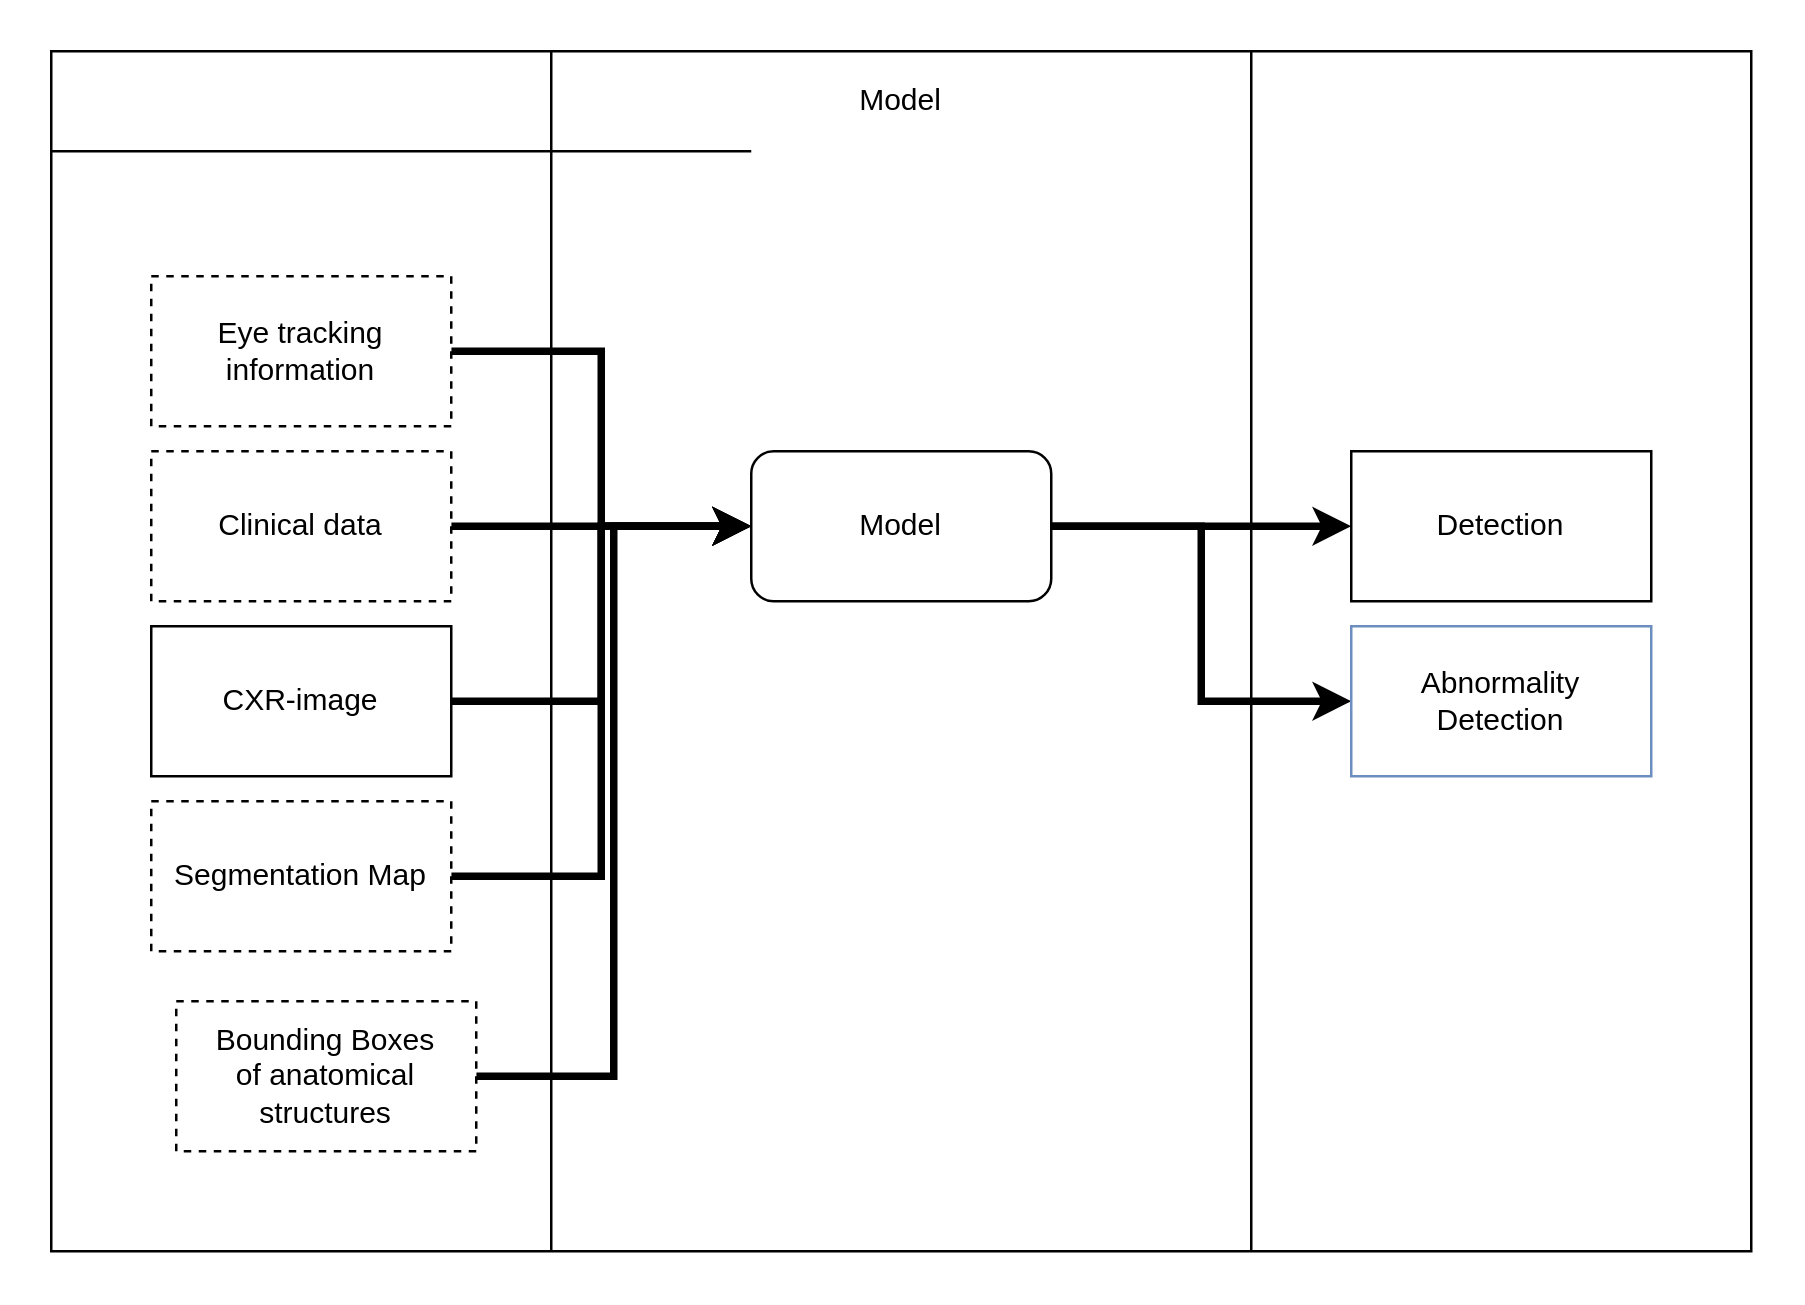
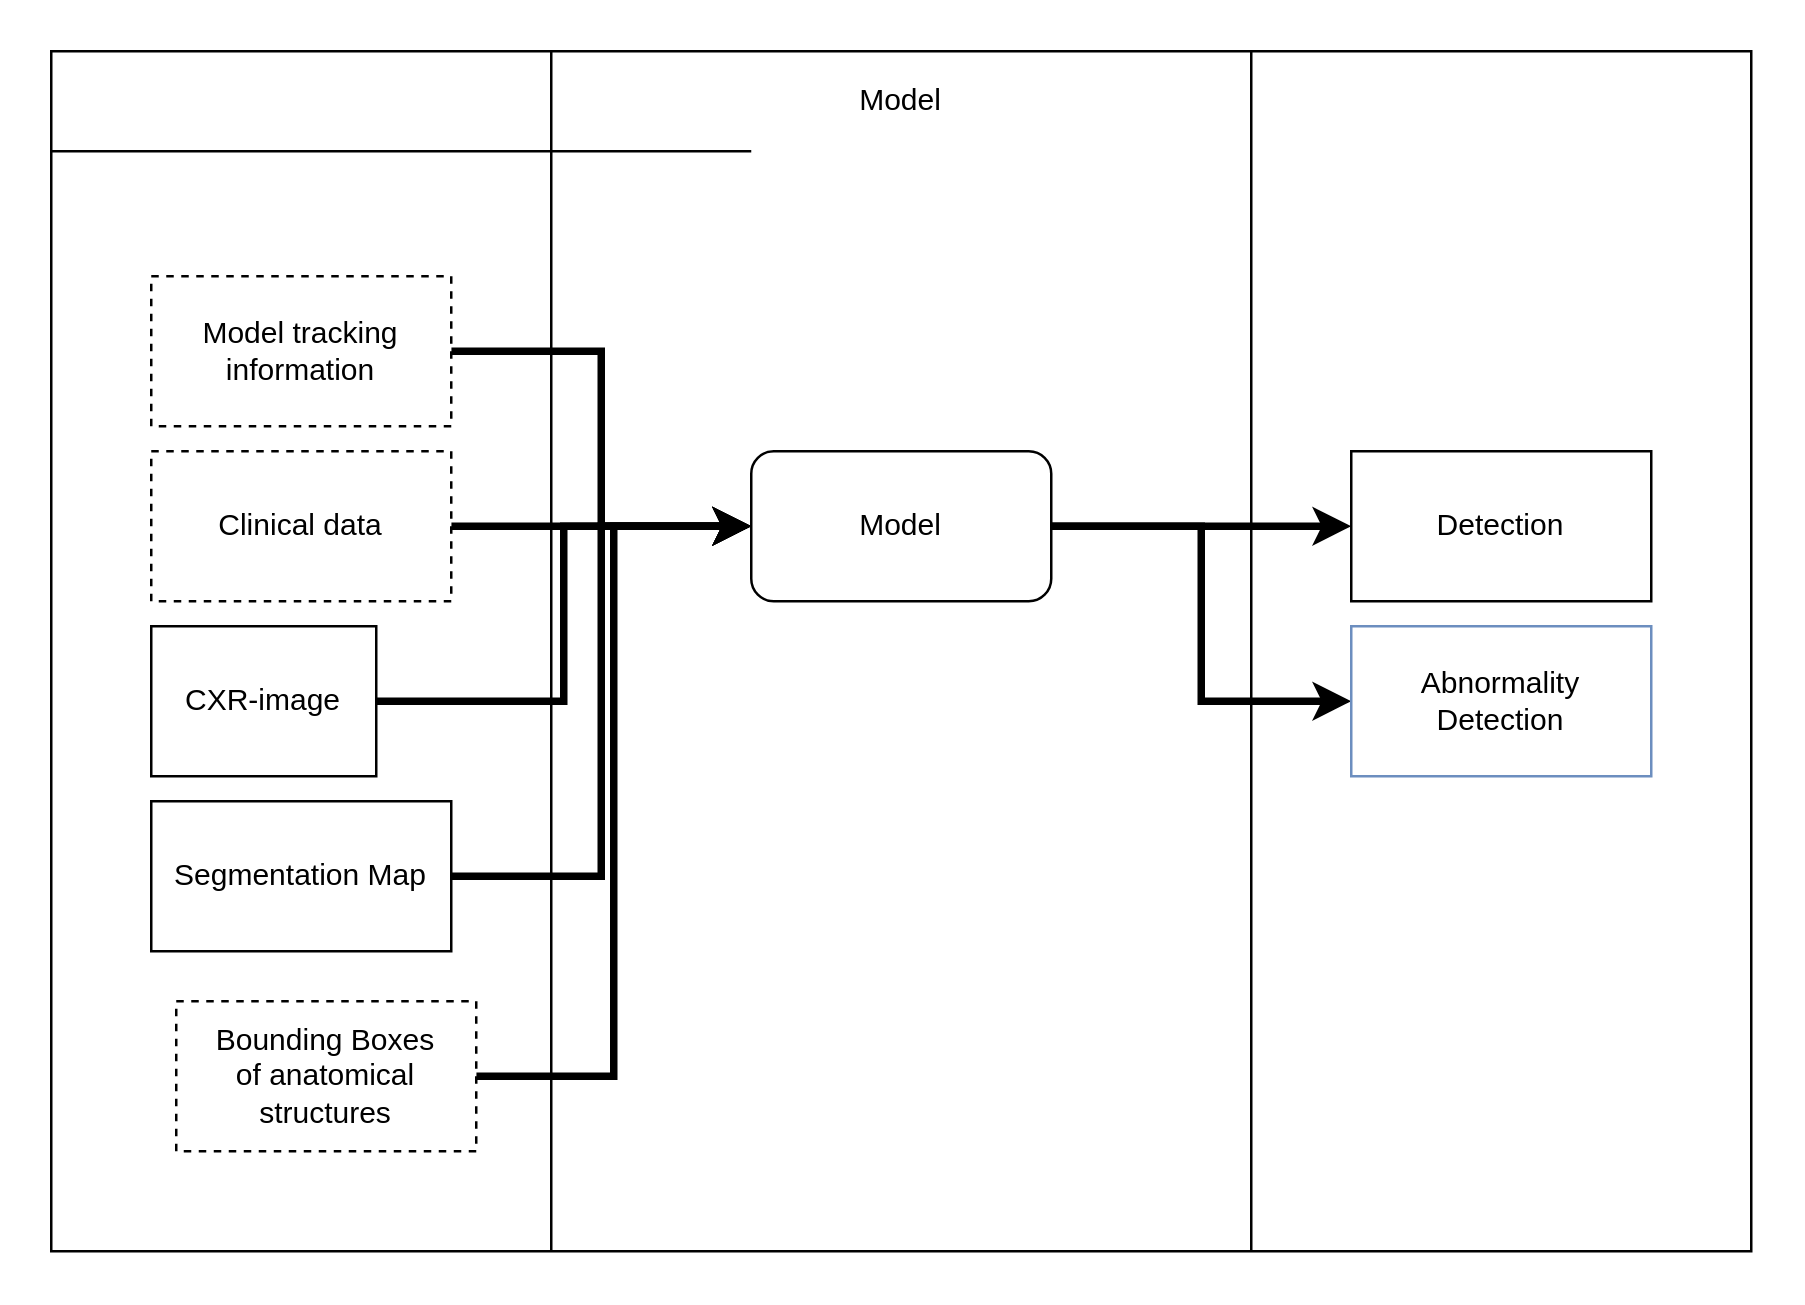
  <mxCell id="0" />
  <mxCell id="1" parent="0" />
  <mxCell id="2" value="" style="shape=table;html=1;whiteSpace=wrap;startSize=0;container=1;collapsible=0;childLayout=tableLayout;" parent="1" vertex="1"><mxGeometry x="20" y="20" width="680" height="480" as="geometry" /></mxCell>
  <mxCell id="3" value="" style="shape=partialRectangle;html=1;whiteSpace=wrap;collapsible=0;dropTarget=0;pointerEvents=0;fillColor=none;top=0;left=0;bottom=0;right=0;points=[[0,0.5],[1,0.5]];portConstraint=eastwest;" parent="2" vertex="1"><mxGeometry width="680" height="40" as="geometry" /></mxCell>
  <mxCell id="4" value="Model" style="shape=partialRectangle;html=1;whiteSpace=wrap;connectable=0;fillColor=none;top=0;left=0;bottom=0;right=0;overflow=hidden;pointerEvents=1;" parent="3" vertex="1"><mxGeometry x="200" width="280" height="40" as="geometry"><mxRectangle width="280" height="40" as="alternateBounds" /></mxGeometry></mxCell>
  <mxCell id="5" value="" style="shape=partialRectangle;html=1;whiteSpace=wrap;collapsible=0;dropTarget=0;pointerEvents=0;fillColor=none;top=0;left=0;bottom=0;right=0;points=[[0,0.5],[1,0.5]];portConstraint=eastwest;" parent="2" vertex="1"><mxGeometry y="40" width="680" height="440" as="geometry" /></mxCell>
  <mxCell id="6" value="" style="shape=partialRectangle;html=1;whiteSpace=wrap;connectable=0;fillColor=none;top=0;left=0;bottom=0;right=0;overflow=hidden;pointerEvents=1;" parent="5" vertex="1"><mxGeometry width="200" height="440" as="geometry"><mxRectangle width="200" height="440" as="alternateBounds" /></mxGeometry></mxCell>
  <mxCell id="7" value="" style="shape=partialRectangle;html=1;whiteSpace=wrap;connectable=0;fillColor=none;top=0;left=0;bottom=0;right=0;overflow=hidden;pointerEvents=1;strokeColor=none;" parent="5" vertex="1"><mxGeometry x="200" width="280" height="440" as="geometry"><mxRectangle width="280" height="440" as="alternateBounds" /></mxGeometry></mxCell>
  <mxCell id="8" value="" style="shape=partialRectangle;html=1;whiteSpace=wrap;connectable=0;fillColor=none;top=0;left=0;bottom=0;right=0;overflow=hidden;pointerEvents=1;" parent="5" vertex="1"><mxGeometry x="480" width="200" height="440" as="geometry"><mxRectangle width="200" height="440" as="alternateBounds" /></mxGeometry></mxCell>
  <mxCell id="9" style="edgeStyle=orthogonalEdgeStyle;rounded=0;orthogonalLoop=1;jettySize=auto;html=1;strokeWidth=3;" parent="1" source="11" target="18" edge="1"><mxGeometry relative="1" as="geometry" /></mxCell>
  <mxCell id="10" style="edgeStyle=orthogonalEdgeStyle;rounded=0;orthogonalLoop=1;jettySize=auto;html=1;entryX=0;entryY=0.5;entryDx=0;entryDy=0;strokeWidth=3;" parent="1" source="11" target="19" edge="1"><mxGeometry relative="1" as="geometry" /></mxCell>
  <mxCell id="11" value="Model" style="rounded=1;whiteSpace=wrap;html=1;" parent="1" vertex="1"><mxGeometry x="300" y="180" width="120" height="60" as="geometry" /></mxCell>
  <mxCell id="12" style="edgeStyle=orthogonalEdgeStyle;rounded=0;orthogonalLoop=1;jettySize=auto;html=1;exitX=1;exitY=0.5;exitDx=0;exitDy=0;entryX=0;entryY=0.5;entryDx=0;entryDy=0;strokeWidth=3;" parent="1" source="13" target="11" edge="1"><mxGeometry relative="1" as="geometry" /></mxCell>
- <mxCell id="13" value="Eye tracking information" style="rounded=0;whiteSpace=wrap;html=1;dashed=1;" parent="1" vertex="1"><mxGeometry x="60" y="110" width="120" height="60" as="geometry" /></mxCell>
+ <mxCell id="13" value="Model tracking information" style="rounded=0;whiteSpace=wrap;html=1;dashed=1;" parent="1" vertex="1"><mxGeometry x="60" y="110" width="120" height="60" as="geometry" /></mxCell>
  <mxCell id="14" style="edgeStyle=orthogonalEdgeStyle;rounded=0;orthogonalLoop=1;jettySize=auto;html=1;exitX=1;exitY=0.5;exitDx=0;exitDy=0;strokeWidth=3;" parent="1" source="15" edge="1"><mxGeometry relative="1" as="geometry"><mxPoint x="300" y="210" as="targetPoint" /></mxGeometry></mxCell>
  <mxCell id="15" value="Clinical data" style="rounded=0;whiteSpace=wrap;html=1;dashed=1;" parent="1" vertex="1"><mxGeometry x="60" y="180" width="120" height="60" as="geometry" /></mxCell>
  <mxCell id="16" style="edgeStyle=orthogonalEdgeStyle;rounded=0;orthogonalLoop=1;jettySize=auto;html=1;exitX=1;exitY=0.5;exitDx=0;exitDy=0;entryX=0;entryY=0.5;entryDx=0;entryDy=0;strokeWidth=3;" parent="1" source="17" target="11" edge="1"><mxGeometry relative="1" as="geometry" /></mxCell>
- <mxCell id="17" value="CXR-image" style="rounded=0;whiteSpace=wrap;html=1;" parent="1" vertex="1"><mxGeometry x="60" y="250" width="120" height="60" as="geometry" /></mxCell>
+ <mxCell id="17" value="CXR-image" style="rounded=0;whiteSpace=wrap;html=1;" parent="1" vertex="1"><mxGeometry x="60" y="250" width="90" height="60" as="geometry" /></mxCell>
  <mxCell id="18" value="Detection" style="rounded=0;whiteSpace=wrap;html=1;" parent="1" vertex="1"><mxGeometry x="540" y="180" width="120" height="60" as="geometry" /></mxCell>
  <mxCell id="19" value="Abnormality &lt;br&gt;Detection" style="rounded=0;whiteSpace=wrap;html=1;fillColor=#ffffff;strokeColor=#6c8ebf;" parent="1" vertex="1"><mxGeometry x="540" y="250" width="120" height="60" as="geometry" /></mxCell>
  <mxCell id="20" style="edgeStyle=orthogonalEdgeStyle;rounded=0;orthogonalLoop=1;jettySize=auto;html=1;entryX=0;entryY=0.5;entryDx=0;entryDy=0;strokeWidth=3;" parent="1" source="21" target="11" edge="1"><mxGeometry relative="1" as="geometry" /></mxCell>
- <mxCell id="21" value="Segmentation Map" style="rounded=0;whiteSpace=wrap;html=1;dashed=1;" parent="1" vertex="1"><mxGeometry x="60" y="320" width="120" height="60" as="geometry" /></mxCell>
+ <mxCell id="21" value="Segmentation Map" style="rounded=0;whiteSpace=wrap;html=1;dashed=0;" parent="1" vertex="1"><mxGeometry x="60" y="320" width="120" height="60" as="geometry" /></mxCell>
  <mxCell id="22" style="edgeStyle=orthogonalEdgeStyle;rounded=0;orthogonalLoop=1;jettySize=auto;html=1;entryX=0;entryY=0.5;entryDx=0;entryDy=0;strokeWidth=3;" parent="1" source="23" target="11" edge="1"><mxGeometry relative="1" as="geometry" /></mxCell>
  <mxCell id="23" value="Bounding Boxes of&amp;nbsp;anatomical structures" style="rounded=0;whiteSpace=wrap;html=1;dashed=1;" parent="1" vertex="1"><mxGeometry x="70" y="400" width="120" height="60" as="geometry" /></mxCell>
